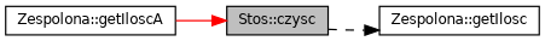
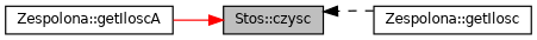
  digraph {
    rankdir=LR
    node [color=black fillcolor=white fontname=Helvetica fontsize=10 shape=record style=filled]
    edge [arrowhead=normal fontname=Helvetica fontsize=10 labelfontname=Helvetica labelfontsize=10]
    n1 [fillcolor=grey75 fontcolor=black height=0.2 label="Stos::czysc" width=0.4]
    n2 [height=0.2 label="Zespolona::getIlosc" width=0.4]
    n3 [height=0.2 label="Zespolona::getIloscA" width=0.4]
-   n1 -> n2 [color=black style=dashed]
+   n2 -> n1 [color=black style=dashed]
    n3 -> n1 [color=red style=solid]
  }
